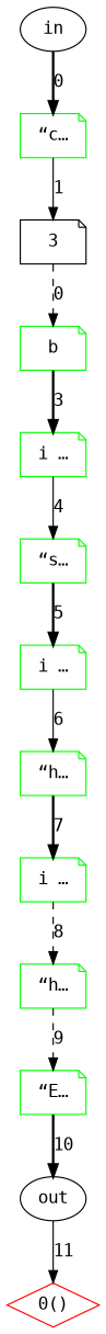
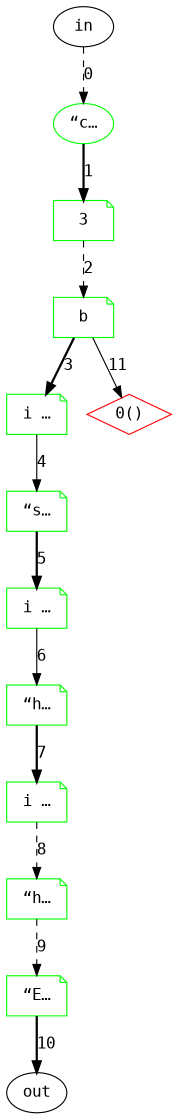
  digraph {
    fontname="DejaVu Sans Mono"
    rankdir=TB
    node [fontname="DejaVu Sans Mono" shape=note color=green]
    edge [fontname="DejaVu Sans Mono" style=bold]
    n1 [label=in shape=ellipse color=""]
-   n2 [label="“c…"]
-   n3 [color=black label=3]
+   n2 [label="“c…" shape=ellipse]
+   n3 [label=3]
    n4 [label=b]
    n5 [label="i …"]
    n6 [label="“s…"]
    n7 [label="i …"]
    n8 [label="“h…"]
    n9 [label="i …"]
    n10 [label="“h…"]
    n11 [label="“E…"]
    n12 [label=out shape=ellipse color=""]
    n13 [color=red label="0()" shape=diamond]
-   n1 -> n2 [label=0]
-   n2 -> n3 [label=1 style=solid]
-   n3 -> n4 [label=0 style=dashed]
+   n1 -> n2 [label=0 style=dashed]
+   n2 -> n3 [label=1]
+   n3 -> n4 [label=2 style=dashed]
    n4 -> n5 [label=3]
    n5 -> n6 [label=4 style=solid]
    n6 -> n7 [label=5]
    n7 -> n8 [label=6 style=solid]
    n8 -> n9 [label=7]
    n9 -> n10 [label=8 style=dashed]
    n10 -> n11 [label=9 style=dashed]
    n11 -> n12 [label=10]
-   n12 -> n13 [label=11 style=solid]
+   n4 -> n13 [label=11 style=solid]
  }
